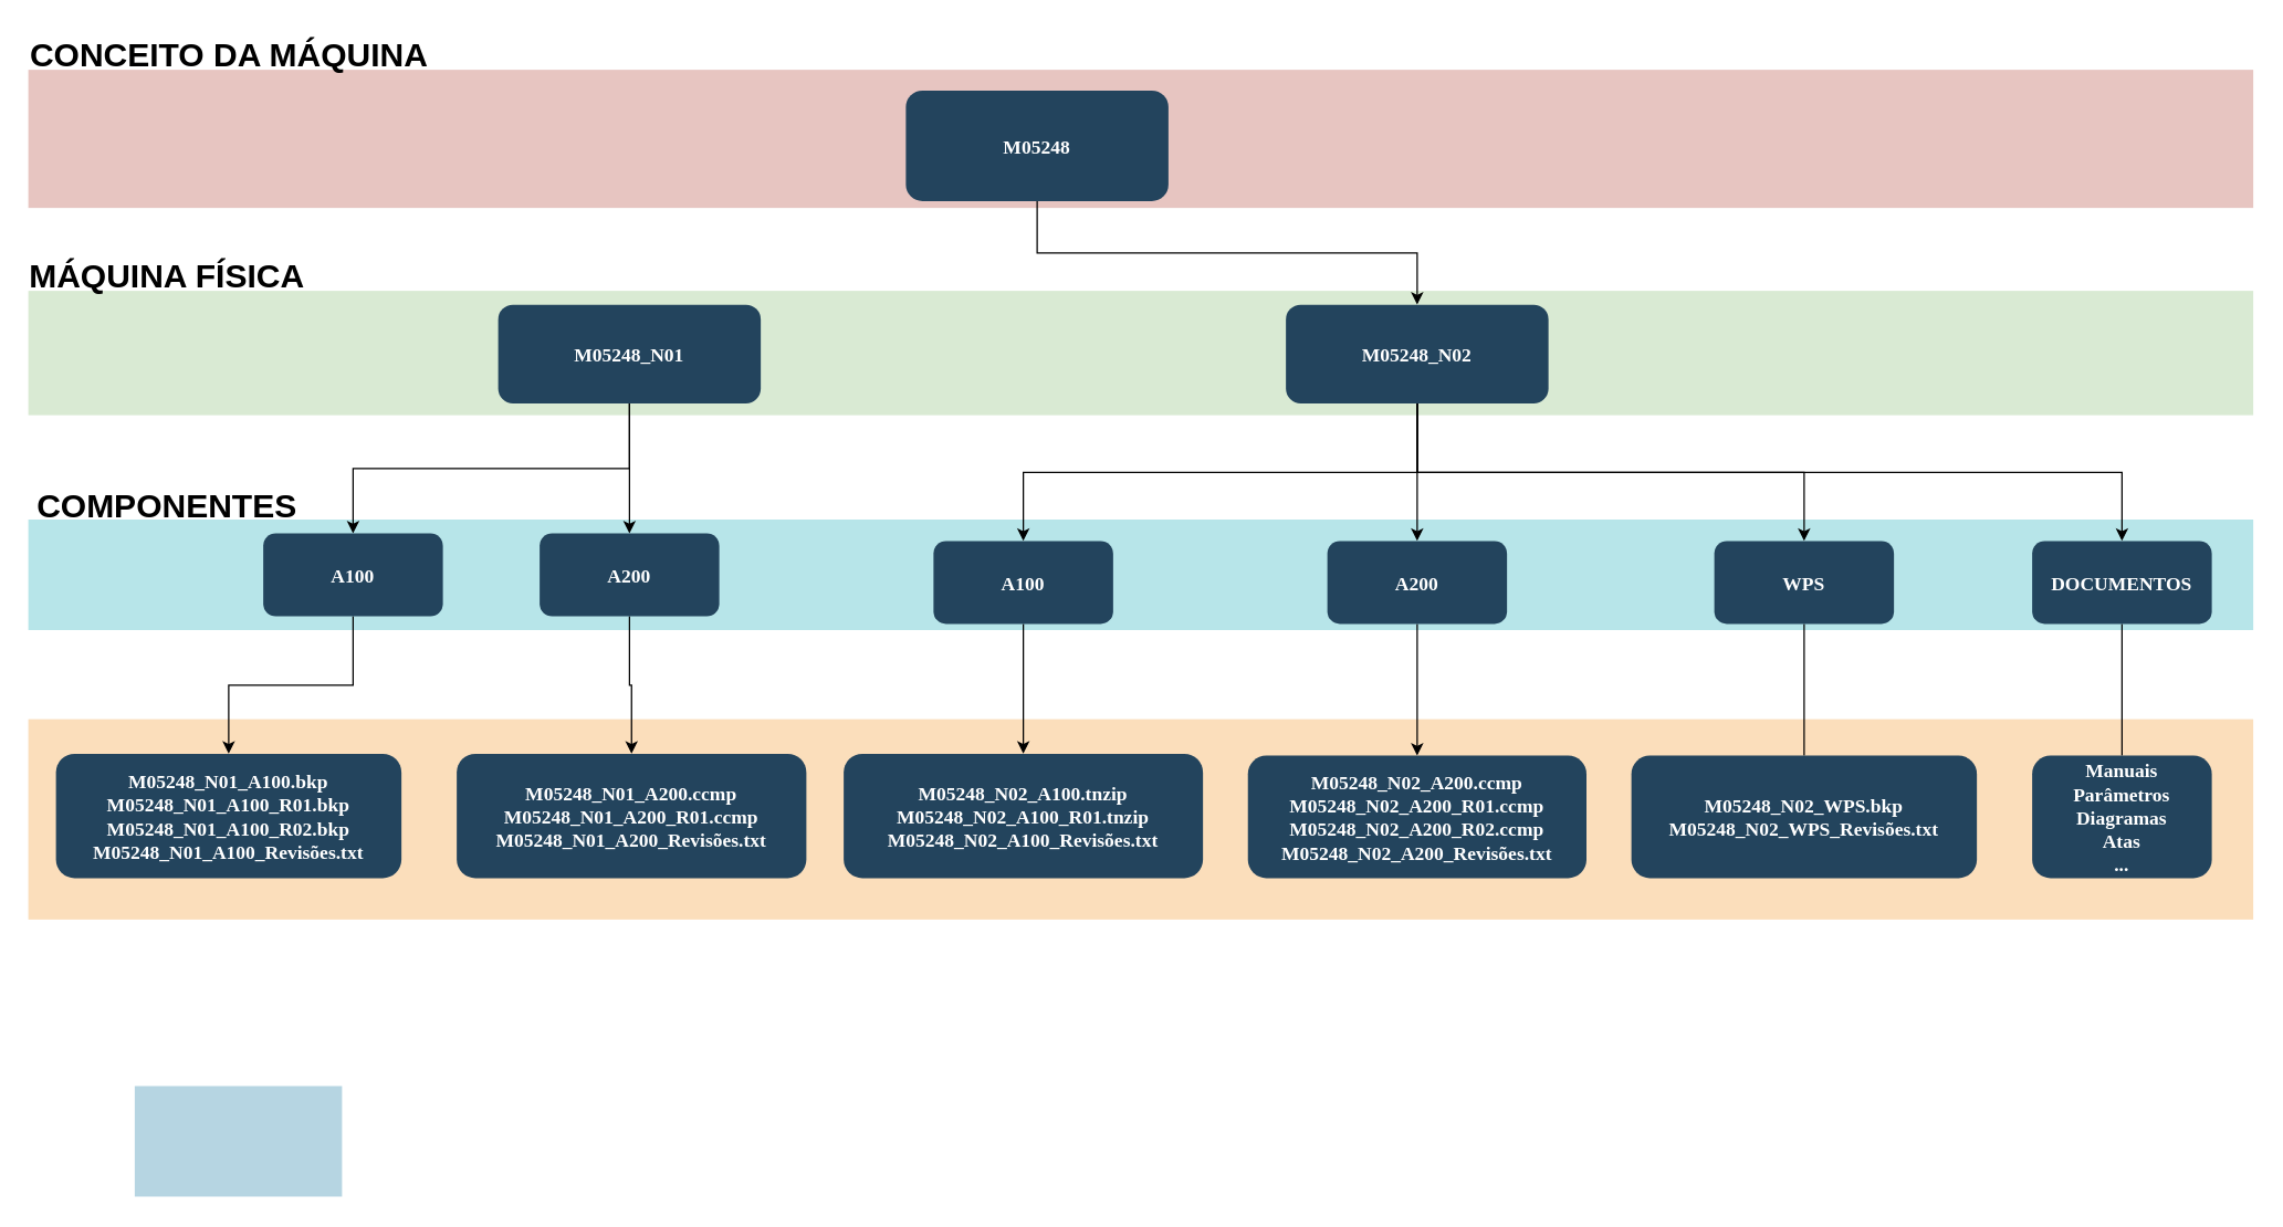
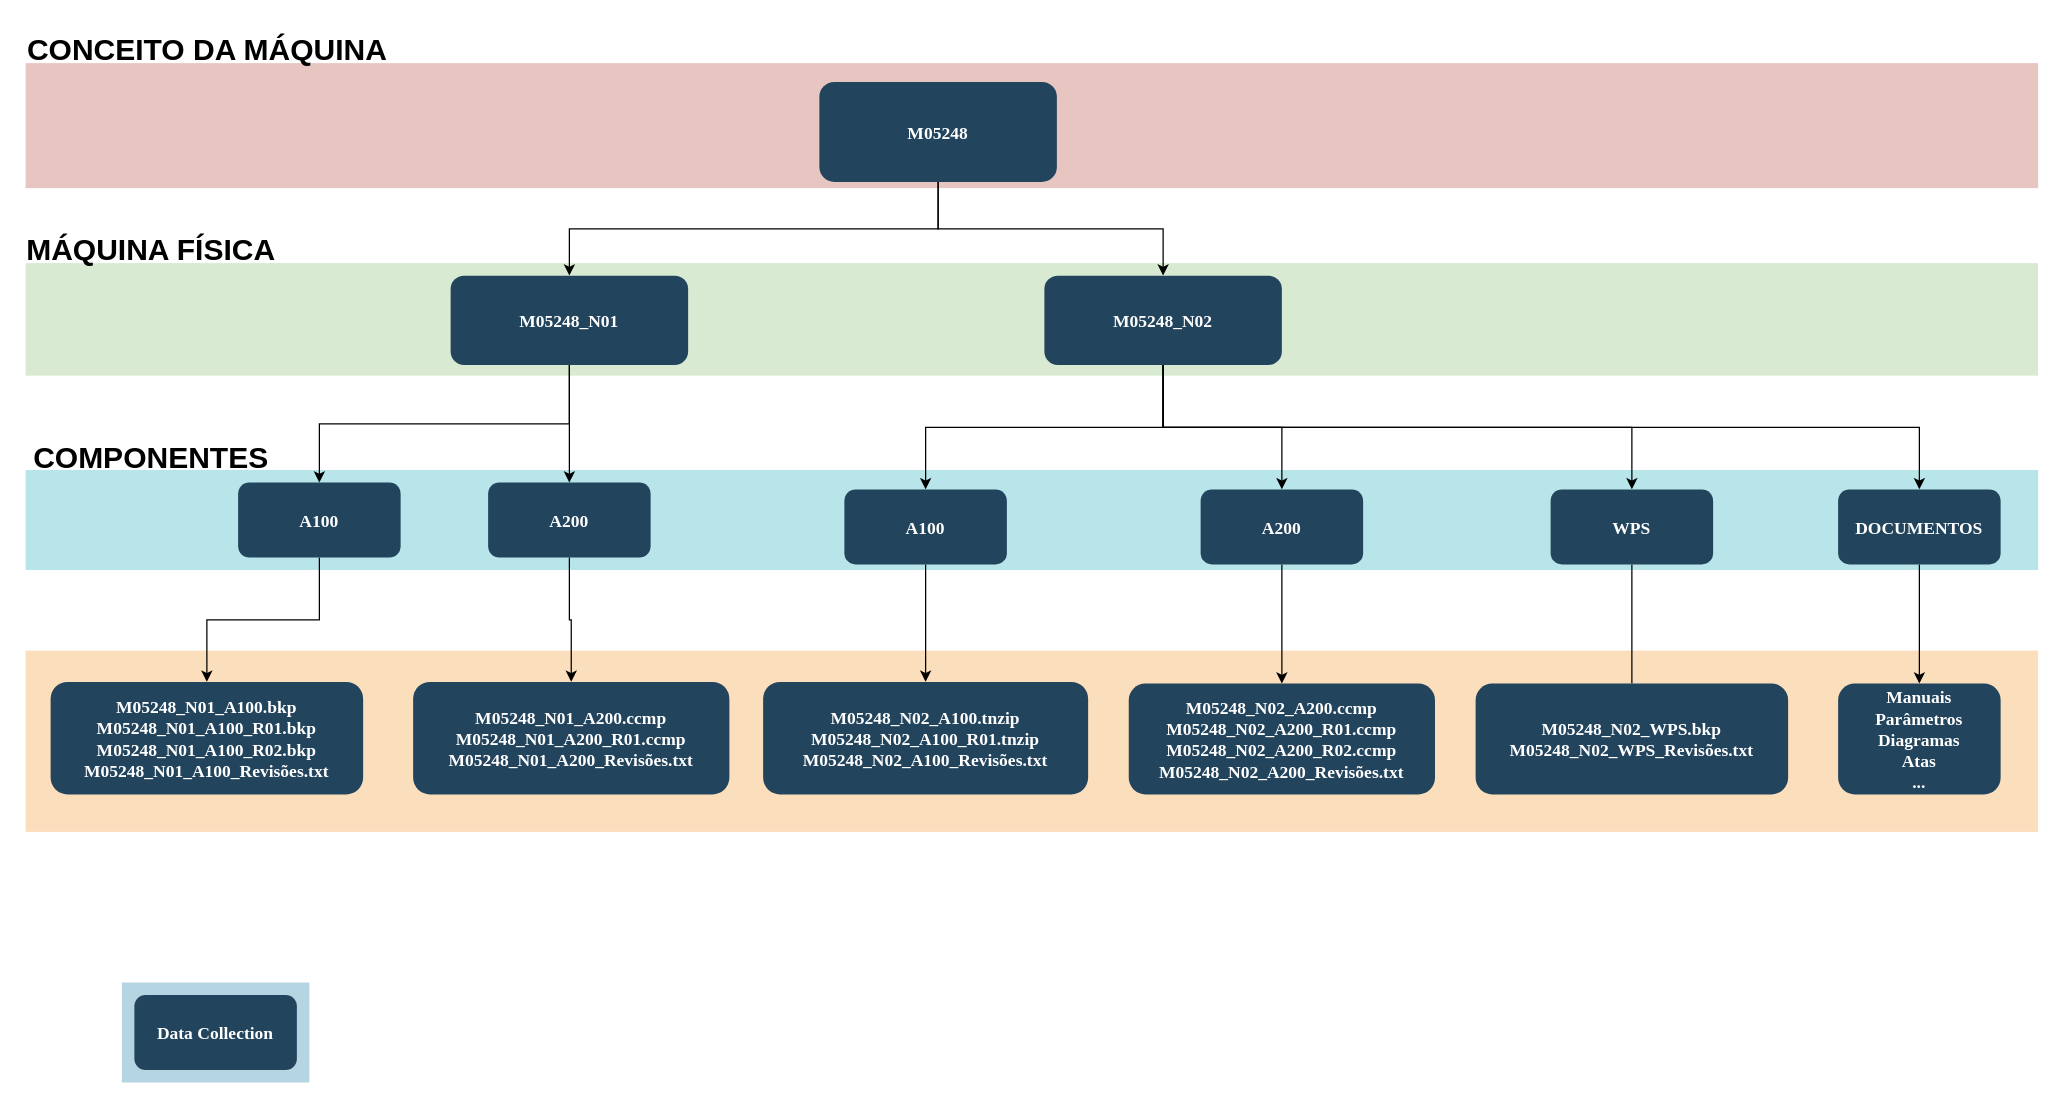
  <mxCell id="0" />
  <mxCell id="1" parent="0" />
  <mxCell id="2" value="" style="fillColor=#AE4132;strokeColor=none;opacity=30;" parent="1" vertex="1"><mxGeometry x="20" y="50" width="1610" height="100" as="geometry" /></mxCell>
  <mxCell id="3" value="" style="fillColor=#F2931E;strokeColor=none;opacity=30;" parent="1" vertex="1"><mxGeometry x="20" y="520" width="1610" height="145" as="geometry" /></mxCell>
  <mxCell id="4" value="" style="fillColor=#10739E;strokeColor=none;opacity=30;" parent="1" vertex="1"><mxGeometry x="97" y="785.5" width="150" height="80" as="geometry" /></mxCell>
  <mxCell id="5" value="" style="fillColor=#D9EAD3;strokeColor=none" parent="1" vertex="1"><mxGeometry x="20" y="210" width="1610" height="90" as="geometry" /></mxCell>
  <mxCell id="6" value="" style="fillColor=#12AAB5;strokeColor=none;opacity=30;" parent="1" vertex="1"><mxGeometry x="20" y="375.5" width="1610" height="80" as="geometry" /></mxCell>
  <mxCell id="7" value="" style="edgeStyle=orthogonalEdgeStyle;rounded=0;orthogonalLoop=1;jettySize=auto;html=1;entryX=0.5;entryY=0;entryDx=0;entryDy=0;exitX=0.5;exitY=1;exitDx=0;exitDy=0;" edge="1" parent="1" source="8" target="10"><mxGeometry relative="1" as="geometry" /></mxCell>
  <mxCell id="8" value="M05248" style="rounded=1;fillColor=#23445D;gradientColor=none;strokeColor=none;fontColor=#FFFFFF;fontStyle=1;fontFamily=Tahoma;fontSize=14" parent="1" vertex="1"><mxGeometry x="655" y="65" width="190" height="80" as="geometry" /></mxCell>
  <mxCell id="9" value="" style="edgeStyle=orthogonalEdgeStyle;rounded=0;orthogonalLoop=1;jettySize=auto;html=1;" edge="1" parent="1" source="10" target="24"><mxGeometry relative="1" as="geometry" /></mxCell>
- <mxCell id="10" value="M05248_N02" style="rounded=1;fillColor=#23445D;gradientColor=none;strokeColor=none;fontColor=#FFFFFF;fontStyle=1;fontFamily=Tahoma;fontSize=14" parent="1" vertex="1"><mxGeometry x="930" y="220" width="190" height="71.5" as="geometry" /></mxCell>
+ <mxCell id="10" value="M05248_N02" style="rounded=1;fillColor=#23445D;gradientColor=none;strokeColor=none;fontColor=#FFFFFF;fontStyle=1;fontFamily=Tahoma;fontSize=14" parent="1" vertex="1"><mxGeometry x="835" y="220" width="190" height="71.5" as="geometry" /></mxCell>
  <mxCell id="11" value="" style="edgeStyle=orthogonalEdgeStyle;rounded=0;orthogonalLoop=1;jettySize=auto;html=1;entryX=0.5;entryY=0;entryDx=0;entryDy=0;exitX=0.5;exitY=1;exitDx=0;exitDy=0;" edge="1" parent="1" source="12" target="14"><mxGeometry relative="1" as="geometry" /></mxCell>
  <mxCell id="12" value="M05248_N01" style="rounded=1;fillColor=#23445D;gradientColor=none;strokeColor=none;fontColor=#FFFFFF;fontStyle=1;fontFamily=Tahoma;fontSize=14" parent="1" vertex="1"><mxGeometry x="360" y="220" width="190" height="71.5" as="geometry" /></mxCell>
  <mxCell id="13" value="" style="edgeStyle=orthogonalEdgeStyle;rounded=0;orthogonalLoop=1;jettySize=auto;html=1;" edge="1" parent="1" source="14" target="15"><mxGeometry relative="1" as="geometry" /></mxCell>
  <mxCell id="14" value="A100" style="rounded=1;fillColor=#23445D;gradientColor=none;strokeColor=none;fontColor=#FFFFFF;fontStyle=1;fontFamily=Tahoma;fontSize=14" parent="1" vertex="1"><mxGeometry x="190" y="385.5" width="130" height="60" as="geometry" /></mxCell>
  <mxCell id="15" value="M05248_N01_A100.bkp&#10;M05248_N01_A100_R01.bkp&#10;M05248_N01_A100_R02.bkp&#10;M05248_N01_A100_Revisões.txt" style="rounded=1;fillColor=#23445D;gradientColor=none;strokeColor=none;fontColor=#FFFFFF;fontStyle=1;fontFamily=Tahoma;fontSize=14" parent="1" vertex="1"><mxGeometry x="40" y="545" width="250" height="90" as="geometry" /></mxCell>
  <mxCell id="16" value="" style="edgeStyle=orthogonalEdgeStyle;rounded=0;orthogonalLoop=1;jettySize=auto;html=1;" edge="1" parent="1" source="17" target="18"><mxGeometry relative="1" as="geometry" /></mxCell>
  <mxCell id="17" value="A200" style="rounded=1;fillColor=#23445D;gradientColor=none;strokeColor=none;fontColor=#FFFFFF;fontStyle=1;fontFamily=Tahoma;fontSize=14" parent="1" vertex="1"><mxGeometry x="390" y="385.5" width="130" height="60" as="geometry" /></mxCell>
  <mxCell id="18" value="M05248_N01_A200.ccmp&#10;M05248_N01_A200_R01.ccmp&#10;M05248_N01_A200_Revisões.txt" style="rounded=1;fillColor=#23445D;gradientColor=none;strokeColor=none;fontColor=#FFFFFF;fontStyle=1;fontFamily=Tahoma;fontSize=14" parent="1" vertex="1"><mxGeometry x="330" y="545" width="253" height="90" as="geometry" /></mxCell>
+ <mxCell id="19" value="Data Collection" style="rounded=1;fillColor=#23445D;gradientColor=none;strokeColor=none;fontColor=#FFFFFF;fontStyle=1;fontFamily=Tahoma;fontSize=14" parent="1" vertex="1"><mxGeometry x="107" y="795.5" width="130" height="60" as="geometry" /></mxCell>
  <mxCell id="20" value="" style="edgeStyle=orthogonalEdgeStyle;rounded=0;orthogonalLoop=1;jettySize=auto;html=1;" edge="1" parent="1" source="21" target="22"><mxGeometry relative="1" as="geometry" /></mxCell>
  <mxCell id="21" value="A100" style="rounded=1;fillColor=#23445D;gradientColor=none;strokeColor=none;fontColor=#FFFFFF;fontStyle=1;fontFamily=Tahoma;fontSize=14" parent="1" vertex="1"><mxGeometry x="675" y="391" width="130" height="60" as="geometry" /></mxCell>
  <mxCell id="22" value="M05248_N02_A100.tnzip&#10;M05248_N02_A100_R01.tnzip&#10;M05248_N02_A100_Revisões.txt" style="rounded=1;fillColor=#23445D;gradientColor=none;strokeColor=none;fontColor=#FFFFFF;fontStyle=1;fontFamily=Tahoma;fontSize=14" parent="1" vertex="1"><mxGeometry x="610" y="545" width="260" height="90" as="geometry" /></mxCell>
  <mxCell id="23" value="" style="edgeStyle=orthogonalEdgeStyle;rounded=0;orthogonalLoop=1;jettySize=auto;html=1;" edge="1" parent="1" source="24" target="25"><mxGeometry relative="1" as="geometry" /></mxCell>
  <mxCell id="24" value="A200" style="rounded=1;fillColor=#23445D;gradientColor=none;strokeColor=none;fontColor=#FFFFFF;fontStyle=1;fontFamily=Tahoma;fontSize=14" parent="1" vertex="1"><mxGeometry x="960" y="391" width="130" height="60" as="geometry" /></mxCell>
  <mxCell id="25" value="M05248_N02_A200.ccmp&#10;M05248_N02_A200_R01.ccmp&#10;M05248_N02_A200_R02.ccmp&#10;M05248_N02_A200_Revisões.txt" style="rounded=1;fillColor=#23445D;gradientColor=none;strokeColor=none;fontColor=#FFFFFF;fontStyle=1;fontFamily=Tahoma;fontSize=14" parent="1" vertex="1"><mxGeometry x="902.5" y="546.38" width="245" height="88.62" as="geometry" /></mxCell>
  <mxCell id="26" value="" style="edgeStyle=orthogonalEdgeStyle;rounded=0;orthogonalLoop=1;jettySize=auto;html=1;endArrow=none;" edge="1" parent="1" source="27" target="28"><mxGeometry relative="1" as="geometry" /></mxCell>
  <mxCell id="27" value="WPS" style="rounded=1;fillColor=#23445D;gradientColor=none;strokeColor=none;fontColor=#FFFFFF;fontStyle=1;fontFamily=Tahoma;fontSize=14" parent="1" vertex="1"><mxGeometry x="1240" y="391" width="130" height="60" as="geometry" /></mxCell>
  <mxCell id="28" value="M05248_N02_WPS.bkp&#10;M05248_N02_WPS_Revisões.txt" style="rounded=1;fillColor=#23445D;gradientColor=none;strokeColor=none;fontColor=#FFFFFF;fontStyle=1;fontFamily=Tahoma;fontSize=14" parent="1" vertex="1"><mxGeometry x="1180" y="546.38" width="250" height="88.62" as="geometry" /></mxCell>
  <mxCell id="29" value="" style="edgeStyle=orthogonalEdgeStyle;rounded=0;orthogonalLoop=1;jettySize=auto;html=1;entryX=0.5;entryY=0;entryDx=0;entryDy=0;exitX=0.5;exitY=1;exitDx=0;exitDy=0;" edge="1" parent="1" source="12" target="17"><mxGeometry relative="1" as="geometry"><mxPoint x="255" y="310.5" as="sourcePoint" /><mxPoint x="175" y="350.5" as="targetPoint" /></mxGeometry></mxCell>
- <mxCell id="31" value="" style="edgeStyle=orthogonalEdgeStyle;rounded=0;orthogonalLoop=1;jettySize=auto;html=1;endArrow=none;" edge="1" parent="1" source="32" target="36"><mxGeometry relative="1" as="geometry" /></mxCell>
+ <mxCell id="30" value="" style="edgeStyle=orthogonalEdgeStyle;rounded=0;orthogonalLoop=1;jettySize=auto;html=1;entryX=0.5;entryY=0;entryDx=0;entryDy=0;exitX=0.5;exitY=1;exitDx=0;exitDy=0;" edge="1" parent="1" source="8" target="12"><mxGeometry relative="1" as="geometry"><mxPoint x="732" y="176" as="sourcePoint" /><mxPoint x="1035" y="230" as="targetPoint" /></mxGeometry></mxCell>
+ <mxCell id="31" value="" style="edgeStyle=orthogonalEdgeStyle;rounded=0;orthogonalLoop=1;jettySize=auto;html=1;" edge="1" parent="1" source="32" target="36"><mxGeometry relative="1" as="geometry" /></mxCell>
  <mxCell id="32" value="DOCUMENTOS" style="rounded=1;fillColor=#23445D;gradientColor=none;strokeColor=none;fontColor=#FFFFFF;fontStyle=1;fontFamily=Tahoma;fontSize=14" vertex="1" parent="1"><mxGeometry x="1470" y="391" width="130" height="60" as="geometry" /></mxCell>
  <mxCell id="33" value="" style="edgeStyle=orthogonalEdgeStyle;rounded=0;orthogonalLoop=1;jettySize=auto;html=1;exitX=0.5;exitY=1;exitDx=0;exitDy=0;entryX=0.5;entryY=0;entryDx=0;entryDy=0;" edge="1" parent="1" source="10" target="27"><mxGeometry relative="1" as="geometry"><mxPoint x="1035" y="302" as="sourcePoint" /><mxPoint x="1035" y="356" as="targetPoint" /></mxGeometry></mxCell>
  <mxCell id="34" value="" style="edgeStyle=orthogonalEdgeStyle;rounded=0;orthogonalLoop=1;jettySize=auto;html=1;exitX=0.5;exitY=1;exitDx=0;exitDy=0;entryX=0.5;entryY=0;entryDx=0;entryDy=0;" edge="1" parent="1" source="10" target="32"><mxGeometry relative="1" as="geometry"><mxPoint x="1035" y="302" as="sourcePoint" /><mxPoint x="1315" y="356" as="targetPoint" /></mxGeometry></mxCell>
  <mxCell id="35" value="" style="edgeStyle=orthogonalEdgeStyle;rounded=0;orthogonalLoop=1;jettySize=auto;html=1;exitX=0.5;exitY=1;exitDx=0;exitDy=0;entryX=0.5;entryY=0;entryDx=0;entryDy=0;" edge="1" parent="1" source="10" target="21"><mxGeometry relative="1" as="geometry"><mxPoint x="1045" y="312" as="sourcePoint" /><mxPoint x="1325" y="366" as="targetPoint" /></mxGeometry></mxCell>
  <mxCell id="36" value="Manuais&#10;Parâmetros&#10;Diagramas&#10;Atas&#10;..." style="rounded=1;fillColor=#23445D;gradientColor=none;strokeColor=none;fontColor=#FFFFFF;fontStyle=1;fontFamily=Tahoma;fontSize=14" vertex="1" parent="1"><mxGeometry x="1470" y="546.38" width="130" height="88.62" as="geometry" /></mxCell>
  <mxCell id="37" value="CONCEITO DA MÁQUINA" style="text;strokeColor=none;fillColor=none;html=1;fontSize=24;fontStyle=1;verticalAlign=middle;align=center;" vertex="1" parent="1"><mxGeometry x="115" y="20" width="100" height="40" as="geometry" /></mxCell>
  <mxCell id="38" value="MÁQUINA FÍSICA" style="text;strokeColor=none;fillColor=none;html=1;fontSize=24;fontStyle=1;verticalAlign=middle;align=center;" vertex="1" parent="1"><mxGeometry x="70" y="180" width="100" height="40" as="geometry" /></mxCell>
  <mxCell id="39" value="COMPONENTES" style="text;strokeColor=none;fillColor=none;html=1;fontSize=24;fontStyle=1;verticalAlign=middle;align=center;" vertex="1" parent="1"><mxGeometry x="70" y="345.5" width="100" height="40" as="geometry" /></mxCell>
